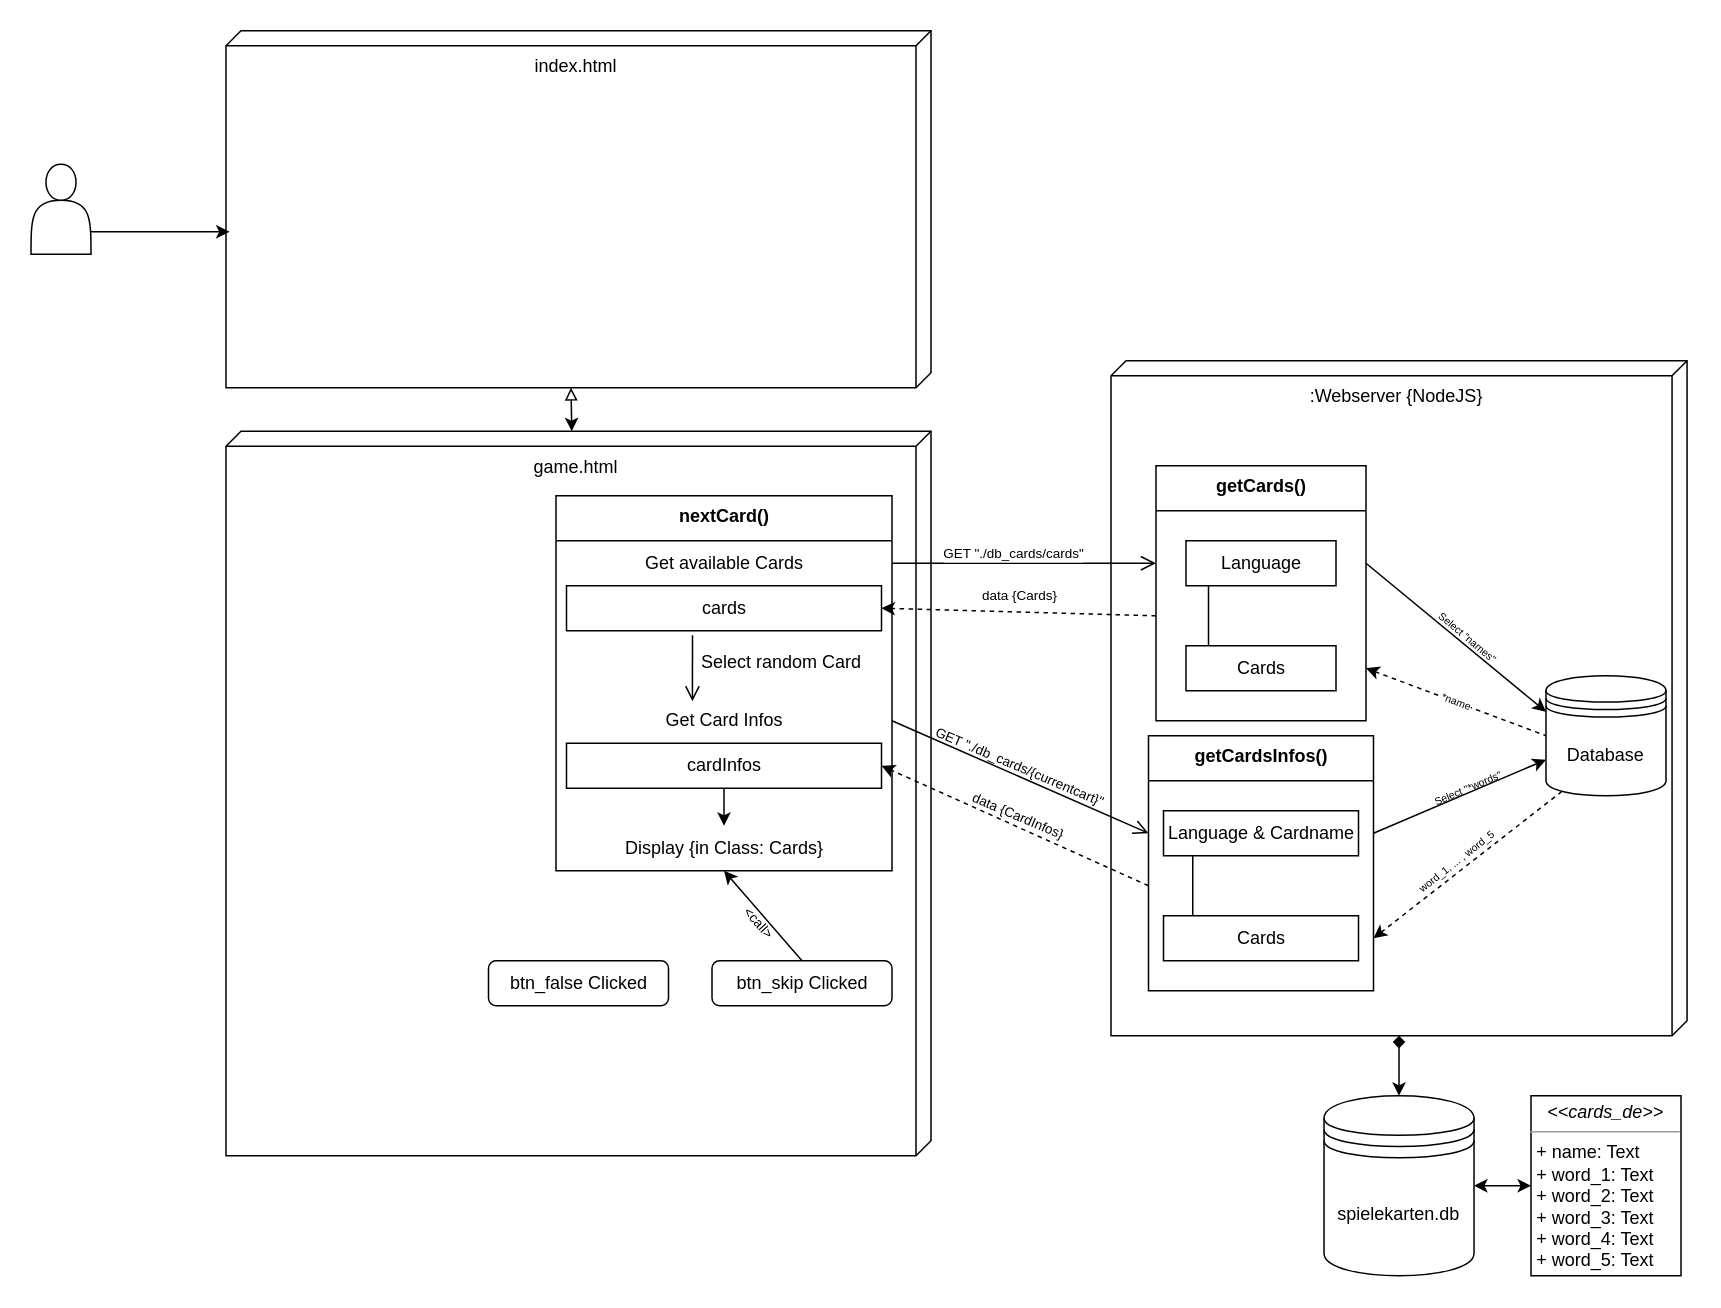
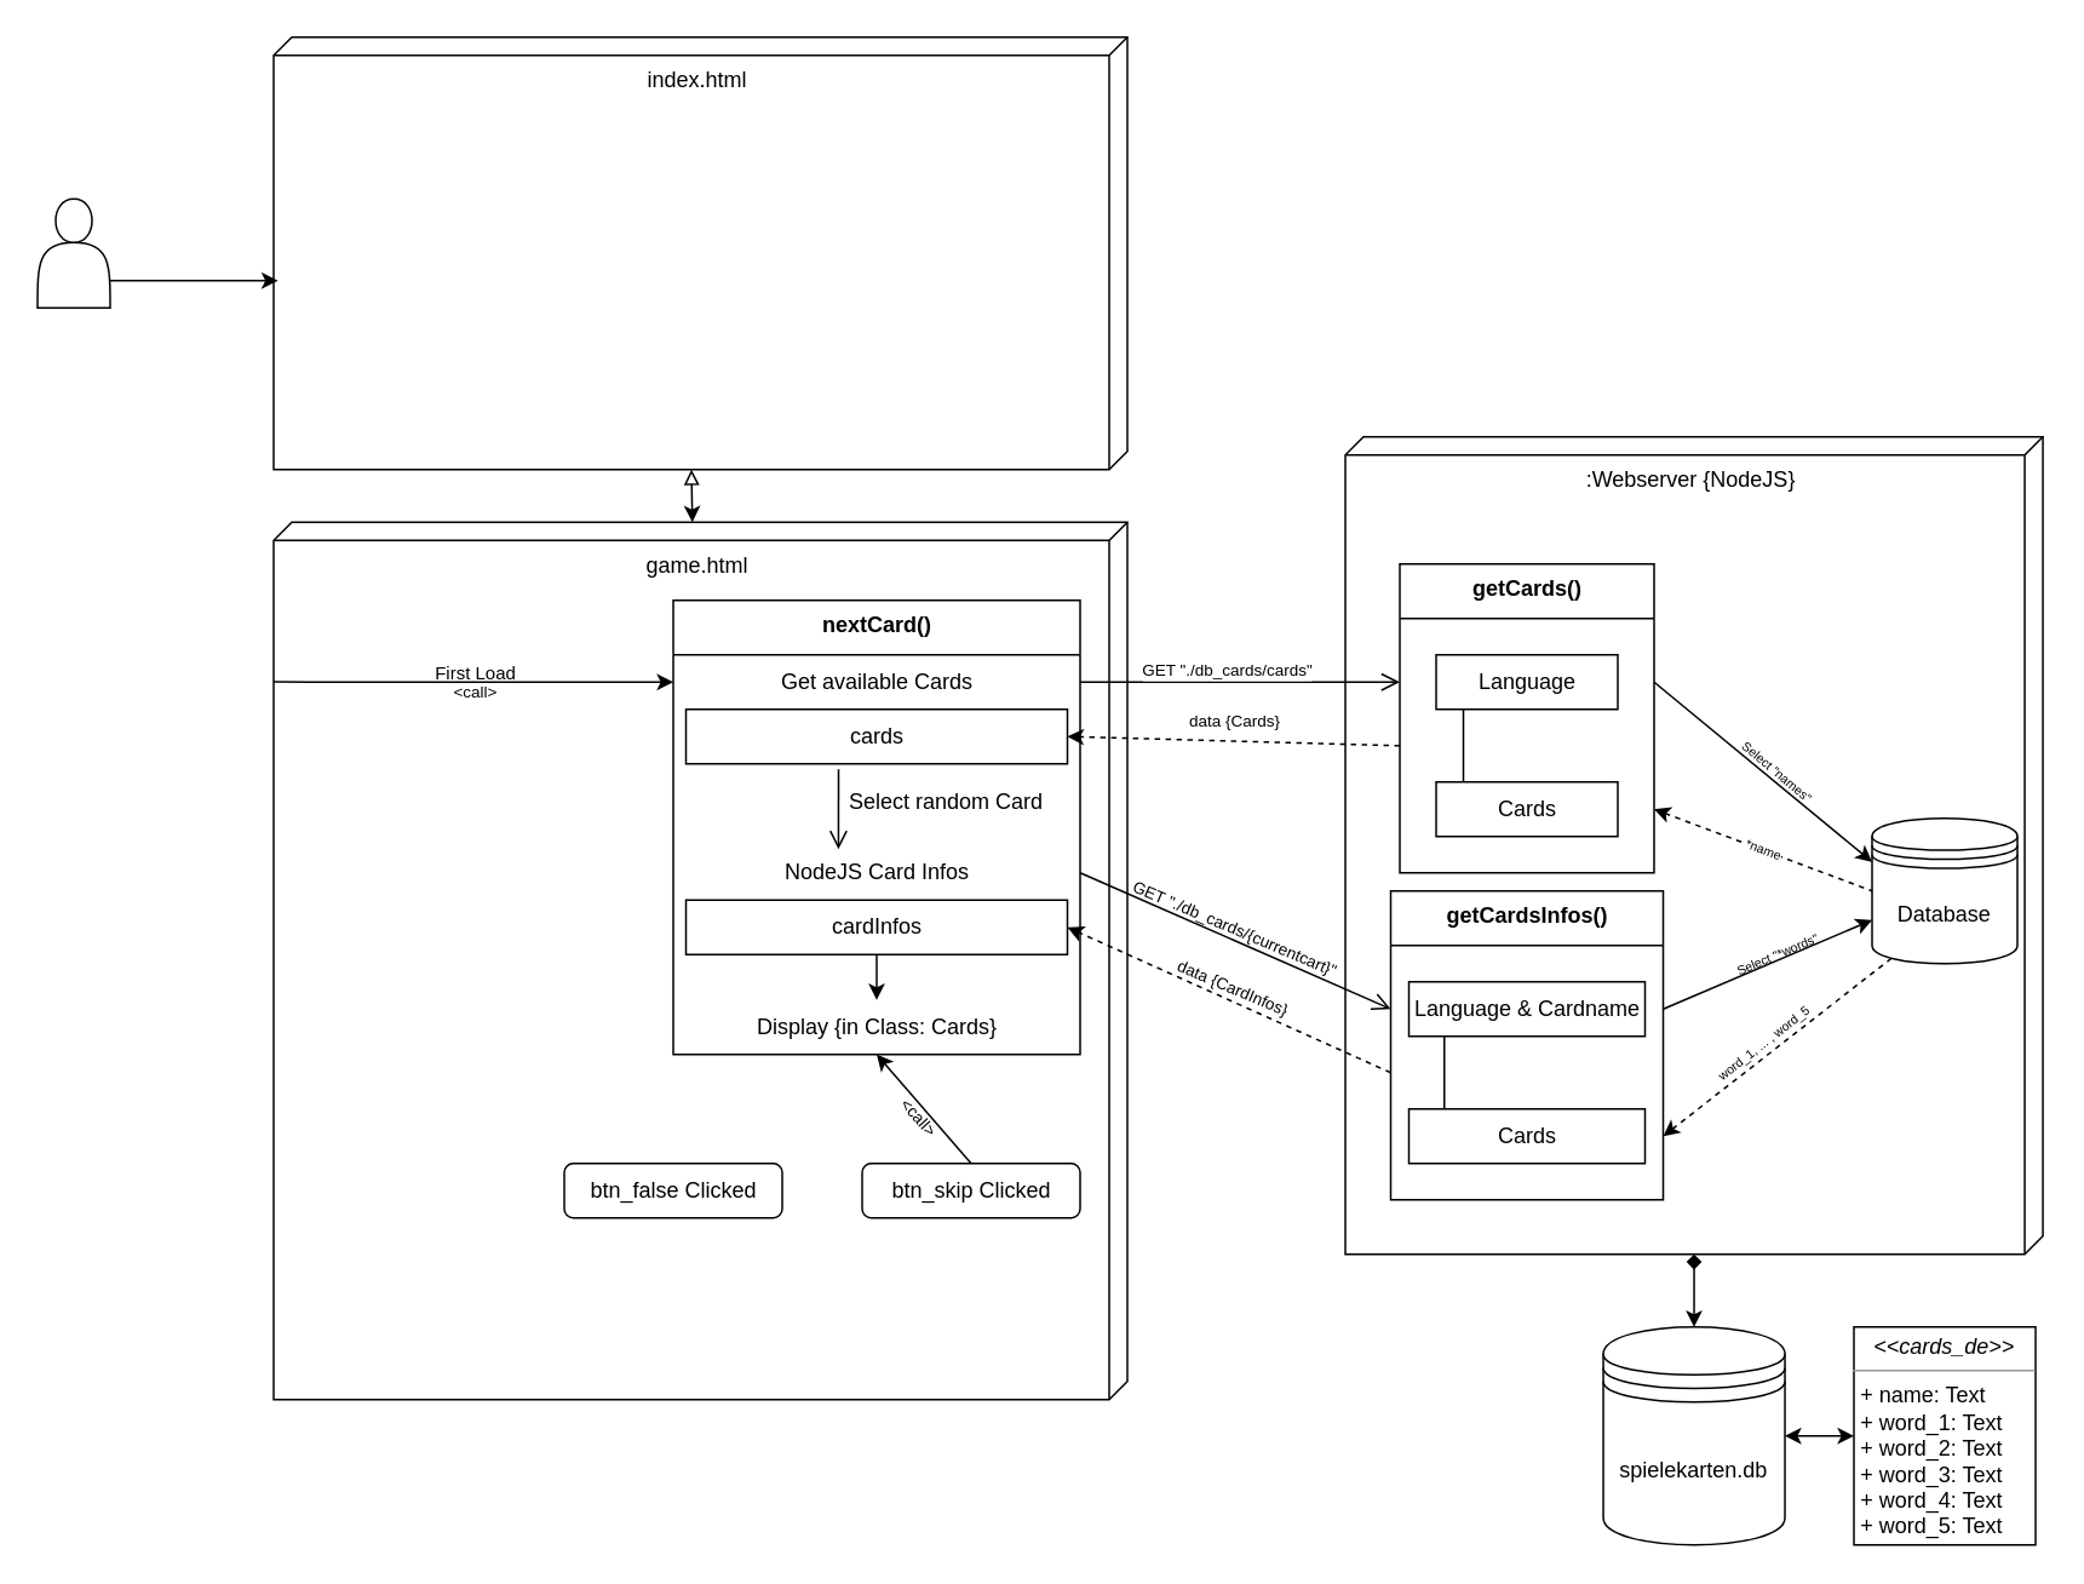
  <mxCell id="0" />
  <mxCell id="1" parent="0" />
  <mxCell id="2" value=":Webserver {NodeJS}" style="verticalAlign=top;align=center;shape=cube;size=10;direction=south;fontStyle=0;html=1;boundedLbl=1;spacingLeft=5;fontSize=12;gradientColor=none;" vertex="1" parent="1"><mxGeometry x="740" y="240" width="384.04" height="450" as="geometry" /></mxCell>
  <mxCell id="3" style="edgeStyle=none;html=1;fontSize=9;fontColor=default;startArrow=classic;startFill=1;endArrow=block;endFill=0;entryX=0;entryY=0;entryDx=238;entryDy=240;entryPerimeter=0;" edge="1" parent="1" source="5" target="4"><mxGeometry relative="1" as="geometry" /></mxCell>
  <mxCell id="4" value="index.html&lt;br style=&quot;font-size: 12px;&quot;&gt;" style="verticalAlign=top;align=center;shape=cube;size=10;direction=south;fontStyle=0;html=1;boundedLbl=1;spacingLeft=5;fontSize=12;gradientColor=none;" vertex="1" parent="1"><mxGeometry x="150" y="20" width="470" height="238" as="geometry" /></mxCell>
  <mxCell id="5" value="game.html" style="verticalAlign=top;align=center;shape=cube;size=10;direction=south;fontStyle=0;html=1;boundedLbl=1;spacingLeft=5;fontSize=12;gradientColor=none;" vertex="1" parent="1"><mxGeometry x="150" y="287" width="470" height="483" as="geometry" /></mxCell>
  <mxCell id="6" style="edgeStyle=none;html=1;exitX=1;exitY=0.75;exitDx=0;exitDy=0;entryX=0.563;entryY=0.995;entryDx=0;entryDy=0;entryPerimeter=0;fontSize=12;" edge="1" parent="1" source="7" target="4"><mxGeometry relative="1" as="geometry" /></mxCell>
  <mxCell id="7" value="" style="shape=actor;whiteSpace=wrap;html=1;fontSize=12;gradientColor=none;" vertex="1" parent="1"><mxGeometry x="20" y="109" width="40" height="60" as="geometry" /></mxCell>
  <mxCell id="8" value="btn_skip Clicked" style="html=1;align=center;verticalAlign=middle;rounded=1;absoluteArcSize=1;arcSize=10;dashed=0;fontSize=12;gradientColor=none;" vertex="1" parent="1"><mxGeometry x="474" y="640" width="120" height="30" as="geometry" /></mxCell>
- <mxCell id="9" value="btn_false Clicked" style="html=1;align=center;verticalAlign=middle;rounded=1;absoluteArcSize=1;arcSize=10;dashed=0;fontSize=12;gradientColor=none;" vertex="1" parent="1"><mxGeometry x="325" y="640" width="120" height="30" as="geometry" /></mxCell>
+ <mxCell id="9" value="btn_false Clicked" style="html=1;align=center;verticalAlign=middle;rounded=1;absoluteArcSize=1;arcSize=10;dashed=0;fontSize=12;gradientColor=none;" vertex="1" parent="1"><mxGeometry x="310" y="640" width="120" height="30" as="geometry" /></mxCell>
  <mxCell id="10" value="nextCard()" style="swimlane;fontStyle=1;align=center;verticalAlign=top;childLayout=stackLayout;horizontal=1;startSize=30;horizontalStack=0;resizeParent=1;resizeParentMax=0;resizeLast=0;collapsible=0;marginBottom=0;html=1;fontSize=12;gradientColor=none;" vertex="1" parent="1"><mxGeometry x="370" y="330" width="224" height="250" as="geometry" /></mxCell>
  <mxCell id="11" value="Get available Cards" style="html=1;strokeColor=none;fillColor=none;align=center;verticalAlign=middle;spacingLeft=4;spacingRight=4;rotatable=0;points=[[0,0.5],[1,0.5]];resizeWidth=1;fontSize=12;" vertex="1" parent="10"><mxGeometry y="30" width="224" height="30" as="geometry" /></mxCell>
  <mxCell id="12" value="" style="swimlane;fontStyle=1;align=center;verticalAlign=top;horizontal=1;startSize=0;collapsible=0;marginBottom=0;html=1;strokeColor=none;fillColor=none;fontSize=12;" vertex="1" parent="10"><mxGeometry y="60" width="224" height="190" as="geometry" /></mxCell>
  <mxCell id="13" value="cards" style="html=1;align=center;verticalAlign=middle;rotatable=0;fontSize=12;gradientColor=none;" vertex="1" parent="12"><mxGeometry width="210" height="30" relative="1" as="geometry"><mxPoint x="7" as="offset" /></mxGeometry></mxCell>
  <mxCell id="14" style="edgeStyle=none;html=1;exitX=0.5;exitY=1;exitDx=0;exitDy=0;fontSize=12;" edge="1" parent="12" source="15" target="18"><mxGeometry relative="1" as="geometry" /></mxCell>
  <mxCell id="15" value="cardInfos" style="html=1;align=center;verticalAlign=middle;rotatable=0;fontSize=12;gradientColor=none;" vertex="1" parent="12"><mxGeometry width="210" height="30" relative="1" as="geometry"><mxPoint x="7" y="105" as="offset" /></mxGeometry></mxCell>
- <mxCell id="16" value="Get Card Infos" style="html=1;strokeColor=none;fillColor=none;align=center;verticalAlign=middle;spacingLeft=4;spacingRight=4;rotatable=0;points=[[0,0.5],[1,0.5]];resizeWidth=1;fontSize=12;" vertex="1" parent="12"><mxGeometry y="75" width="224" height="30" as="geometry" /></mxCell>
+ <mxCell id="16" value="NodeJS Card Infos" style="html=1;strokeColor=none;fillColor=none;align=center;verticalAlign=middle;spacingLeft=4;spacingRight=4;rotatable=0;points=[[0,0.5],[1,0.5]];resizeWidth=1;fontSize=12;" vertex="1" parent="12"><mxGeometry y="75" width="224" height="30" as="geometry" /></mxCell>
  <mxCell id="17" value="Select random Card" style="endArrow=open;startArrow=none;endFill=0;startFill=0;endSize=8;html=1;verticalAlign=bottom;labelBackgroundColor=none;fontSize=12;exitX=0.4;exitY=1.1;exitDx=0;exitDy=0;exitPerimeter=0;entryX=0.406;entryY=0.067;entryDx=0;entryDy=0;entryPerimeter=0;" edge="1" parent="12" source="13" target="16"><mxGeometry x="0.224" y="59" width="160" relative="1" as="geometry"><mxPoint x="10" y="-50" as="sourcePoint" /><mxPoint x="112" y="80" as="targetPoint" /><mxPoint as="offset" /></mxGeometry></mxCell>
  <mxCell id="18" value="Display {in Class: Cards}" style="html=1;strokeColor=none;fillColor=none;align=center;verticalAlign=middle;spacingLeft=4;spacingRight=4;rotatable=0;points=[[0,0.5],[1,0.5]];resizeWidth=1;fontSize=12;" vertex="1" parent="12"><mxGeometry y="160" width="224" height="30" as="geometry" /></mxCell>
  <mxCell id="19" value="" style="endArrow=open;startArrow=none;endFill=0;startFill=0;endSize=8;html=1;verticalAlign=bottom;labelBackgroundColor=none;fontSize=12;exitX=1;exitY=0.5;exitDx=0;exitDy=0;entryX=0;entryY=0.25;entryDx=0;entryDy=0;" edge="1" parent="1" source="11" target="25"><mxGeometry x="0.118" y="5" width="160" relative="1" as="geometry"><mxPoint x="650" y="380" as="sourcePoint" /><mxPoint x="730" y="375" as="targetPoint" /><mxPoint as="offset" /></mxGeometry></mxCell>
  <mxCell id="20" value="GET &quot;./db_cards/cards&quot;" style="edgeLabel;html=1;align=center;verticalAlign=middle;resizable=0;points=[];fontSize=9;" vertex="1" connectable="0" parent="19"><mxGeometry x="0.084" relative="1" as="geometry"><mxPoint x="-15" y="-7" as="offset" /></mxGeometry></mxCell>
  <mxCell id="21" style="edgeStyle=none;html=1;exitX=1;exitY=0.5;exitDx=0;exitDy=0;entryX=0;entryY=0.5;entryDx=0;entryDy=0;fontSize=12;startArrow=classic;startFill=1;" edge="1" parent="1" source="23" target="31"><mxGeometry relative="1" as="geometry" /></mxCell>
  <mxCell id="22" style="edgeStyle=none;html=1;exitX=0.5;exitY=0;exitDx=0;exitDy=0;fontSize=12;startArrow=classic;startFill=1;endArrow=diamond;" edge="1" parent="1" source="23" target="2"><mxGeometry relative="1" as="geometry" /></mxCell>
  <mxCell id="23" value="spielekarten.db" style="shape=datastore;whiteSpace=wrap;html=1;fontSize=12;gradientColor=none;verticalAlign=middle;" vertex="1" parent="1"><mxGeometry x="882.02" y="730" width="100" height="120" as="geometry" /></mxCell>
  <mxCell id="24" value="getCards()" style="swimlane;fontStyle=1;align=center;verticalAlign=top;childLayout=stackLayout;horizontal=1;startSize=30;horizontalStack=0;resizeParent=1;resizeParentMax=0;resizeLast=0;collapsible=0;marginBottom=0;html=1;fontSize=12;gradientColor=none;" vertex="1" parent="1"><mxGeometry x="770" y="310" width="140" height="170" as="geometry" /></mxCell>
  <mxCell id="25" value="" style="swimlane;fontStyle=1;align=center;verticalAlign=top;horizontal=1;startSize=0;collapsible=0;marginBottom=0;html=1;strokeColor=none;fillColor=none;fontSize=12;" vertex="1" parent="24"><mxGeometry y="30" width="140" height="140" as="geometry" /></mxCell>
  <mxCell id="26" value="Language" style="html=1;align=center;verticalAlign=middle;rotatable=0;fontSize=12;gradientColor=none;" vertex="1" parent="25"><mxGeometry width="100" height="30" relative="1" as="geometry"><mxPoint x="20" y="20" as="offset" /></mxGeometry></mxCell>
  <mxCell id="27" value="Cards" style="html=1;align=center;verticalAlign=middle;rotatable=0;fontSize=12;gradientColor=none;" vertex="1" parent="25"><mxGeometry width="100" height="30" relative="1" as="geometry"><mxPoint x="20" y="90" as="offset" /></mxGeometry></mxCell>
  <mxCell id="28" value="" style="edgeStyle=none;endArrow=none;verticalAlign=middle;labelBackgroundColor=none;endSize=12;html=1;align=left;endFill=0;exitX=0.15;exitY=1;entryX=0.15;entryY=0;spacingLeft=4;fontSize=12;" edge="1" parent="25" source="26" target="27"><mxGeometry relative="1" as="geometry" /></mxCell>
  <mxCell id="29" style="edgeStyle=none;html=1;exitX=0;exitY=0.5;exitDx=0;exitDy=0;fontSize=12;entryX=1;entryY=0.5;entryDx=0;entryDy=0;dashed=1;" edge="1" parent="1" source="25" target="13"><mxGeometry relative="1" as="geometry"><mxPoint x="640" y="410" as="targetPoint" /></mxGeometry></mxCell>
  <mxCell id="30" value="data {Cards}" style="edgeLabel;html=1;align=center;verticalAlign=middle;resizable=0;points=[];fontSize=9;" vertex="1" connectable="0" parent="29"><mxGeometry x="0.214" y="-1" relative="1" as="geometry"><mxPoint x="19" y="-9" as="offset" /></mxGeometry></mxCell>
  <mxCell id="31" value="&lt;p style=&quot;margin: 0px ; margin-top: 4px ; text-align: center&quot;&gt;&lt;i&gt;&amp;lt;&amp;lt;cards_de&amp;gt;&amp;gt;&lt;/i&gt;&lt;br&gt;&lt;/p&gt;&lt;hr size=&quot;1&quot;&gt;&lt;p style=&quot;margin: 0px ; margin-left: 4px&quot;&gt;+ name: Text&lt;br&gt;+ word_1: Text&lt;/p&gt;&lt;p style=&quot;margin: 0px ; margin-left: 4px&quot;&gt;+ word_2: Text&lt;/p&gt;&lt;p style=&quot;margin: 0px ; margin-left: 4px&quot;&gt;+ word_3: Text&lt;/p&gt;&lt;p style=&quot;margin: 0px ; margin-left: 4px&quot;&gt;+ word_4: Text&lt;/p&gt;&lt;p style=&quot;margin: 0px ; margin-left: 4px&quot;&gt;+ word_5: Text&lt;/p&gt;" style="verticalAlign=top;align=left;overflow=fill;fontSize=12;fontFamily=Helvetica;html=1;gradientColor=none;" vertex="1" parent="1"><mxGeometry x="1020" y="730" width="100" height="120" as="geometry" /></mxCell>
  <mxCell id="32" value="Database" style="shape=datastore;whiteSpace=wrap;html=1;fontSize=12;gradientColor=none;verticalAlign=middle;" vertex="1" parent="1"><mxGeometry x="1030" y="450" width="80" height="80" as="geometry" /></mxCell>
  <mxCell id="33" style="edgeStyle=none;html=1;exitX=1;exitY=0.75;exitDx=0;exitDy=0;entryX=0;entryY=0.5;entryDx=0;entryDy=0;fontSize=12;startArrow=classic;startFill=1;endArrow=none;endFill=0;dashed=1;" edge="1" parent="1" source="25" target="32"><mxGeometry relative="1" as="geometry" /></mxCell>
  <mxCell id="34" value="*name" style="edgeLabel;html=1;align=center;verticalAlign=middle;resizable=0;points=[];fontSize=7;rotation=21;" vertex="1" connectable="0" parent="33"><mxGeometry relative="1" as="geometry"><mxPoint as="offset" /></mxGeometry></mxCell>
  <mxCell id="35" style="edgeStyle=none;html=1;exitX=1;exitY=0.25;exitDx=0;exitDy=0;entryX=0;entryY=0.3;entryDx=0;entryDy=0;fontSize=12;startArrow=none;startFill=0;" edge="1" parent="1" source="25" target="32"><mxGeometry relative="1" as="geometry" /></mxCell>
  <mxCell id="36" value="Select &quot;names&quot;" style="edgeLabel;html=1;align=center;verticalAlign=middle;resizable=0;points=[];fontSize=7;rotation=40;labelBackgroundColor=none;" vertex="1" connectable="0" parent="35"><mxGeometry relative="1" as="geometry"><mxPoint x="7" as="offset" /></mxGeometry></mxCell>
  <mxCell id="37" value="getCardsInfos()" style="swimlane;fontStyle=1;align=center;verticalAlign=top;childLayout=stackLayout;horizontal=1;startSize=30;horizontalStack=0;resizeParent=1;resizeParentMax=0;resizeLast=0;collapsible=0;marginBottom=0;html=1;fontSize=12;gradientColor=none;" vertex="1" parent="1"><mxGeometry x="765" y="490" width="150" height="170" as="geometry" /></mxCell>
  <mxCell id="38" value="" style="swimlane;fontStyle=1;align=center;verticalAlign=top;horizontal=1;startSize=0;collapsible=0;marginBottom=0;html=1;strokeColor=none;fillColor=none;fontSize=12;" vertex="1" parent="37"><mxGeometry y="30" width="150" height="140" as="geometry" /></mxCell>
  <mxCell id="39" value="Language &amp;amp; Cardname" style="html=1;align=center;verticalAlign=middle;rotatable=0;fontSize=12;gradientColor=none;" vertex="1" parent="38"><mxGeometry width="130" height="30" relative="1" as="geometry"><mxPoint x="10" y="20" as="offset" /></mxGeometry></mxCell>
  <mxCell id="40" value="Cards" style="html=1;align=center;verticalAlign=middle;rotatable=0;fontSize=12;gradientColor=none;" vertex="1" parent="38"><mxGeometry width="130" height="30" relative="1" as="geometry"><mxPoint x="10" y="90" as="offset" /></mxGeometry></mxCell>
  <mxCell id="41" value="" style="edgeStyle=none;endArrow=none;verticalAlign=middle;labelBackgroundColor=none;endSize=12;html=1;align=left;endFill=0;exitX=0.15;exitY=1;entryX=0.15;entryY=0;spacingLeft=4;fontSize=12;" edge="1" parent="38" source="39" target="40"><mxGeometry relative="1" as="geometry" /></mxCell>
  <mxCell id="42" value="" style="endArrow=open;startArrow=none;endFill=0;startFill=0;endSize=8;html=1;verticalAlign=bottom;labelBackgroundColor=none;fontSize=12;exitX=1;exitY=0.5;exitDx=0;exitDy=0;entryX=0;entryY=0.25;entryDx=0;entryDy=0;" edge="1" parent="1" source="16" target="38"><mxGeometry x="0.118" y="5" width="160" relative="1" as="geometry"><mxPoint x="594" y="510" as="sourcePoint" /><mxPoint x="710" y="520" as="targetPoint" /><mxPoint as="offset" /></mxGeometry></mxCell>
  <mxCell id="43" value="GET &quot;./db_cards/{currentcart}&quot;" style="edgeLabel;html=1;align=center;verticalAlign=middle;resizable=0;points=[];fontSize=9;rotation=23;labelBackgroundColor=none;" vertex="1" connectable="0" parent="42"><mxGeometry x="0.084" relative="1" as="geometry"><mxPoint x="-8" y="-10" as="offset" /></mxGeometry></mxCell>
  <mxCell id="44" style="edgeStyle=none;html=1;exitX=0;exitY=0.5;exitDx=0;exitDy=0;entryX=1;entryY=0.5;entryDx=0;entryDy=0;fontSize=9;startArrow=none;startFill=0;endArrow=classic;endFill=1;dashed=1;" edge="1" parent="1" source="38" target="15"><mxGeometry relative="1" as="geometry" /></mxCell>
  <mxCell id="45" value="data {CardInfos}" style="edgeLabel;html=1;align=center;verticalAlign=middle;resizable=0;points=[];fontSize=9;rotation=23;labelBackgroundColor=none;" vertex="1" connectable="0" parent="44"><mxGeometry x="0.238" y="1" relative="1" as="geometry"><mxPoint x="24" y="2" as="offset" /></mxGeometry></mxCell>
+ <mxCell id="46" style="edgeStyle=none;html=1;exitX=0;exitY=0.5;exitDx=0;exitDy=0;entryX=0.182;entryY=1;entryDx=0;entryDy=0;entryPerimeter=0;fontSize=9;startArrow=classic;startFill=1;endArrow=none;endFill=0;" edge="1" parent="1" source="11" target="5"><mxGeometry relative="1" as="geometry" /></mxCell>
+ <mxCell id="47" value="First Load" style="edgeLabel;html=1;align=center;verticalAlign=middle;resizable=0;points=[];fontSize=10;labelBackgroundColor=none;" vertex="1" connectable="0" parent="46"><mxGeometry relative="1" as="geometry"><mxPoint y="-5" as="offset" /></mxGeometry></mxCell>
+ <mxCell id="48" value="&amp;lt;call&amp;gt;" style="edgeLabel;html=1;align=center;verticalAlign=middle;resizable=0;points=[];fontSize=9;fontColor=default;labelBackgroundColor=none;" vertex="1" connectable="0" parent="46"><mxGeometry relative="1" as="geometry"><mxPoint y="6" as="offset" /></mxGeometry></mxCell>
  <mxCell id="49" style="edgeStyle=none;html=1;entryX=0.5;entryY=0;entryDx=0;entryDy=0;fontSize=9;startArrow=classic;startFill=1;endArrow=none;endFill=0;" edge="1" parent="1" target="8"><mxGeometry relative="1" as="geometry"><mxPoint x="482" y="580" as="sourcePoint" /></mxGeometry></mxCell>
  <mxCell id="50" value="&amp;lt;call&amp;gt;" style="edgeLabel;html=1;align=center;verticalAlign=middle;resizable=0;points=[];fontSize=9;fontColor=default;rotation=48;labelBackgroundColor=none;" vertex="1" connectable="0" parent="49"><mxGeometry relative="1" as="geometry"><mxPoint x="-3" y="4" as="offset" /></mxGeometry></mxCell>
  <mxCell id="51" style="edgeStyle=none;html=1;exitX=1;exitY=0.25;exitDx=0;exitDy=0;entryX=0;entryY=0.7;entryDx=0;entryDy=0;fontSize=12;startArrow=none;startFill=0;" edge="1" parent="1" source="38" target="32"><mxGeometry relative="1" as="geometry"><mxPoint x="920" y="540" as="sourcePoint" /><mxPoint x="1000" y="559" as="targetPoint" /></mxGeometry></mxCell>
  <mxCell id="52" value="Select &quot;*words&quot;" style="edgeLabel;html=1;align=center;verticalAlign=middle;resizable=0;points=[];fontSize=7;rotation=-23;labelBackgroundColor=none;" vertex="1" connectable="0" parent="51"><mxGeometry x="-0.126" y="-2" relative="1" as="geometry"><mxPoint x="11" y="-10" as="offset" /></mxGeometry></mxCell>
  <mxCell id="53" style="edgeStyle=none;html=1;exitX=1;exitY=0.75;exitDx=0;exitDy=0;entryX=0.15;entryY=0.95;entryDx=0;entryDy=0;fontSize=9;fontColor=default;startArrow=classic;startFill=1;endArrow=none;endFill=0;entryPerimeter=0;dashed=1;" edge="1" parent="1" source="38" target="32"><mxGeometry relative="1" as="geometry" /></mxCell>
  <mxCell id="54" value="word_1, ... , word_5" style="edgeLabel;html=1;align=center;verticalAlign=middle;resizable=0;points=[];fontSize=7;fontColor=default;labelBackgroundColor=none;rotation=-38;" vertex="1" connectable="0" parent="53"><mxGeometry relative="1" as="geometry"><mxPoint x="-9" as="offset" /></mxGeometry></mxCell>
